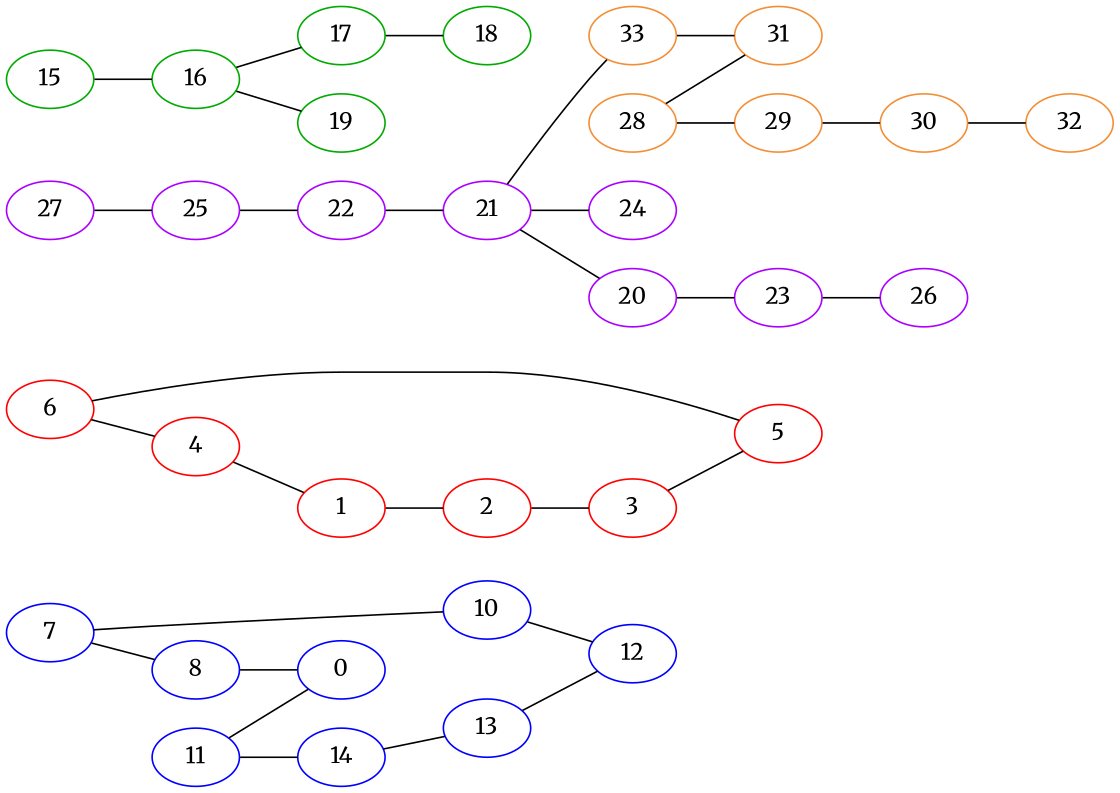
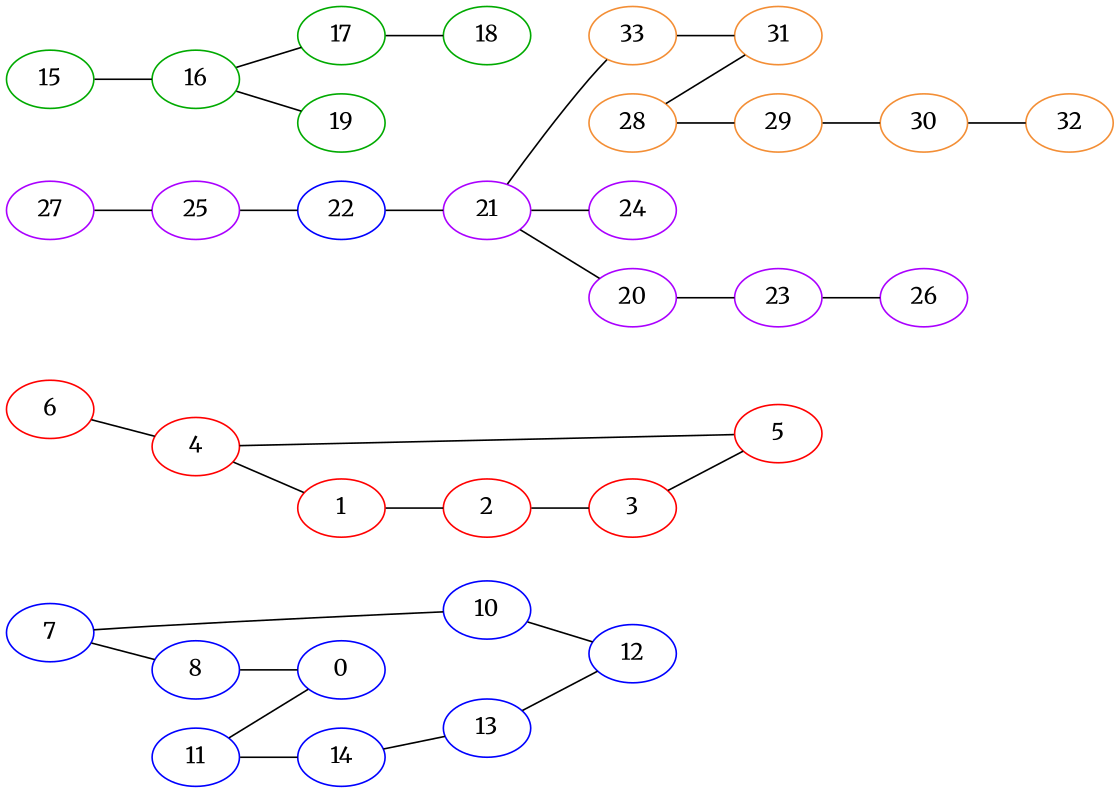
  graph {
    fontname=Merriweather
    rankdir=LR
    node [color="#0000ff" fontname=Merriweather]
    edge [fontname=Merriweather]
    n1 [label=7]
    8
    n3 [label=10]
    n4 [label=0]
    n5 [label=12]
    n6 [color="#ff0000" label=3]
    n7 [color="#ff0000" label=5]
    n8 [color="#ff0000" label=6]
    4 [color="#ff0000"]
    1 [color="#ff0000"]
    n11 [color="#f38e35" label=28]
    n12 [color="#f38e35" label=31]
    n13 [color="#f38e35" label=29]
    n14 [color="#f38e35" label=30]
    n15 [color="#f38e35" label=32]
    n16 [color="#f38e35" label=33]
    n17 [color="#aa00ff" label=21]
    n18 [color="#aa00ff" label=24]
    n19 [color="#aa00ff" label=20]
    n20 [color="#aa00ff" label=23]
    n21 [color="#aa00ff" label=26]
-   n22 [color="#aa00ff" label=22]
+   n22 [label=22]
    n23 [color="#aa00ff" label=25]
    n24 [color="#aa00ff" label=27]
    n25 [color="#00aa00" label=17]
    n26 [color="#00aa00" label=18]
    16 [color="#00aa00"]
    n28 [color="#00aa00" label=19]
    n29 [color="#00aa00" label=15]
    n30 [label=13]
    n31 [label=14]
    n32 [label=11]
    2 [color="#ff0000"]
    n1 -- 8
    n1 -- n3
    8 -- n4
    n3 -- n5
    n6 -- n7
-   n8 -- n7
+   4 -- n7
    n8 -- 4
    4 -- 1
    1 -- 2
    n11 -- n12
    n11 -- n13
    n13 -- n14
    n14 -- n15
    n16 -- n12
    n17 -- n16
    n17 -- n18
    n17 -- n19
    n19 -- n20
    n20 -- n21
    n22 -- n17
    n23 -- n22
    n24 -- n23
    n25 -- n26
    16 -- n25
    16 -- n28
    n29 -- 16
    n30 -- n5
    n31 -- n30
    n32 -- n4
    n32 -- n31
    2 -- n6
  }
